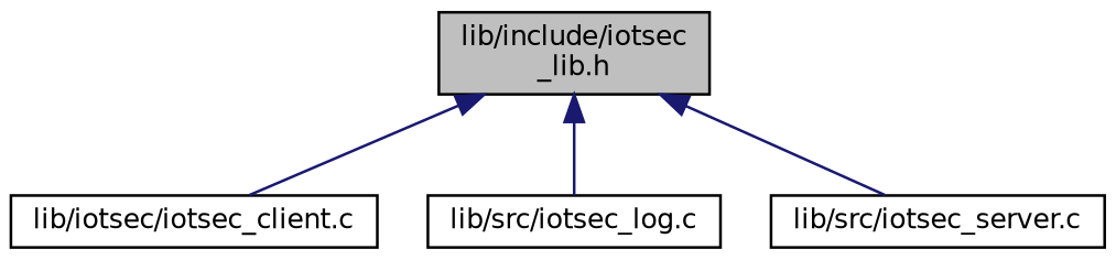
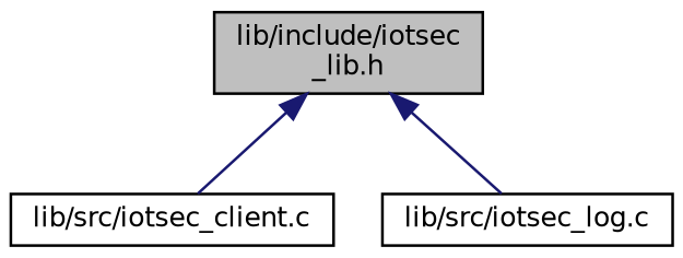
  digraph {
    node [color=black fillcolor=white fontname=Helvetica fontsize=10 shape=record style=filled]
    edge [color=midnightblue dir=back fontname=Helvetica fontsize=10 labelfontname=Helvetica labelfontsize=10 style=solid]
    n1 [fillcolor=grey75 fontcolor=black height=0.2 label="lib/include/iotsec\l_lib.h" width=0.4]
-   n2 [height=0.2 label="lib/iotsec/iotsec_client.c" width=0.4]
+   n2 [height=0.2 label="lib/src/iotsec_client.c" width=0.4]
    n3 [height=0.2 label="lib/src/iotsec_log.c" width=0.4]
-   n4 [height=0.2 label="lib/src/iotsec_server.c" width=0.4]
    n1 -> n2
    n1 -> n3
-   n1 -> n4
  }
